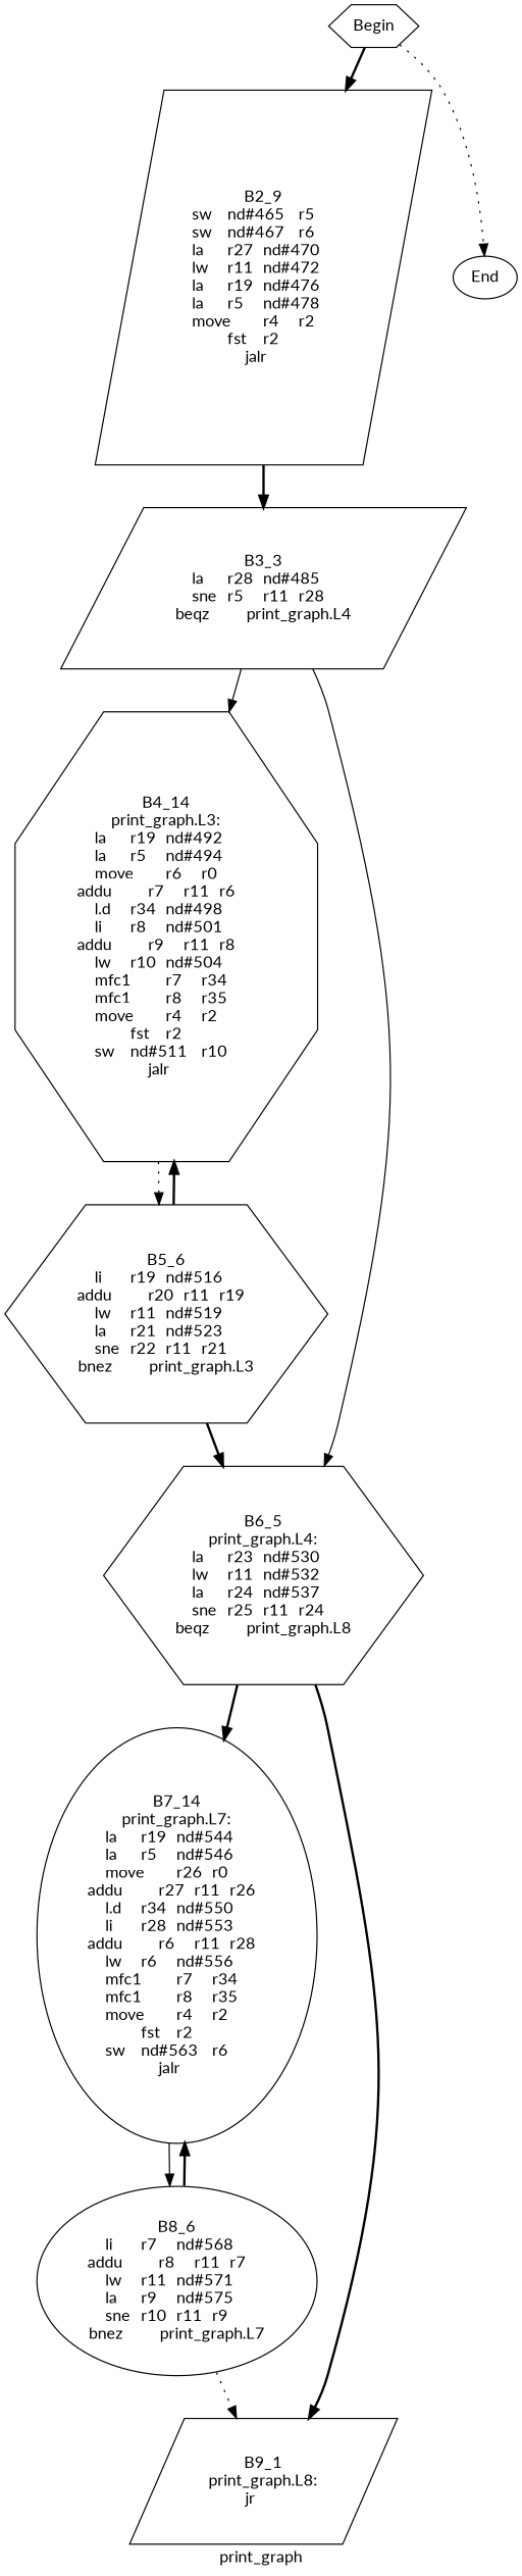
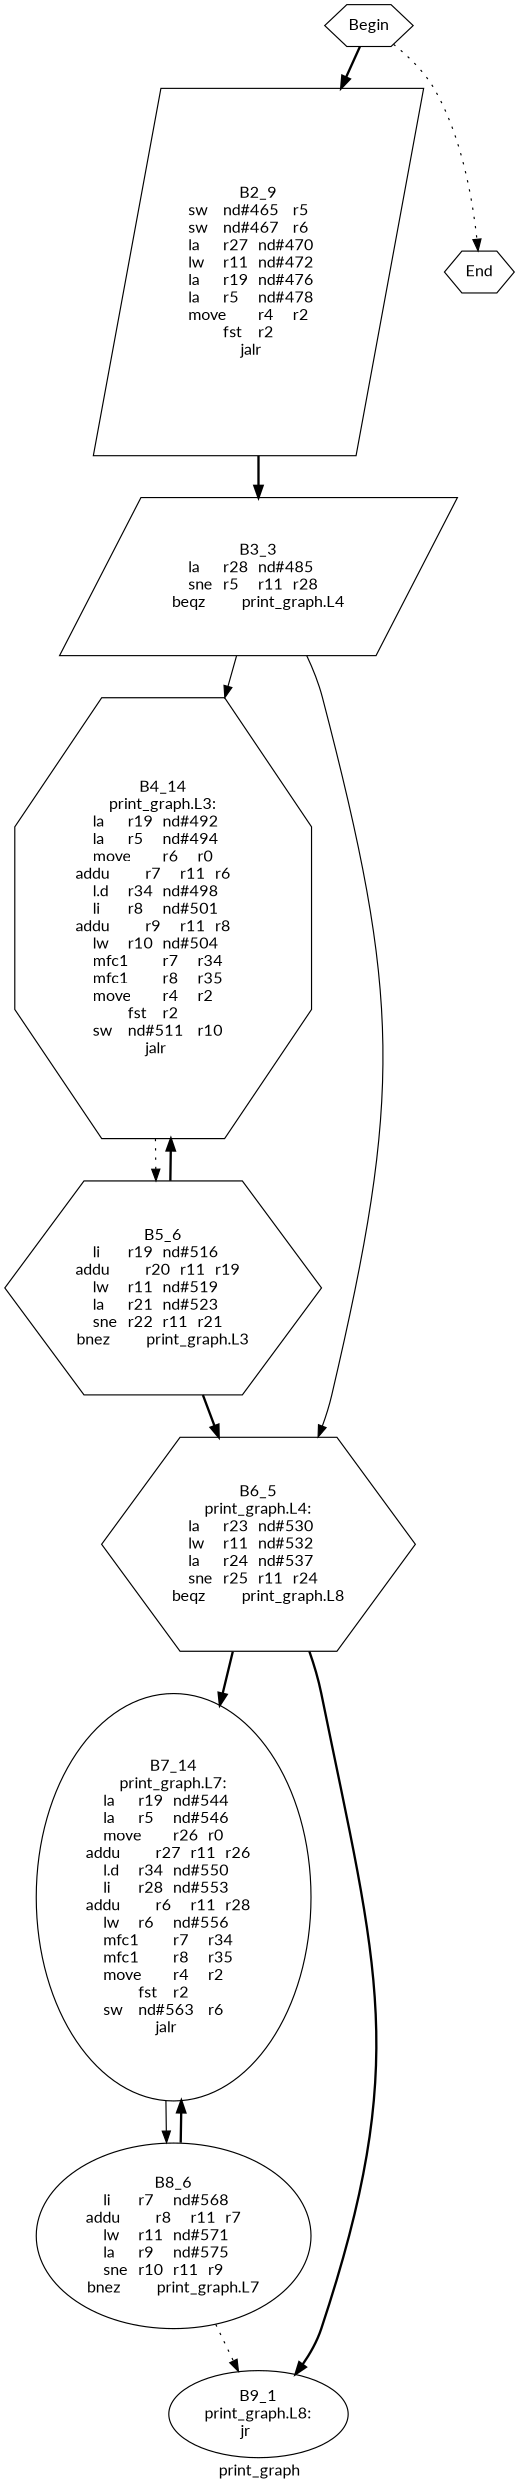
  digraph {
    color=purple
    fontname=Lato
    label=print_graph
    style=dashed
    node [fontname=Lato shape=hexagon]
    edge [fontname=Lato style=bold]
    n1 [label=Begin]
    n2 [label="B2_9\nsw	nd#465	r5	\nsw	nd#467	r6	\nla	r27	nd#470	\nlw	r11	nd#472	\nla	r19	nd#476	\nla	r5	nd#478	\nmove	r4	r2	\nfst	r2	\njalr	\n" shape=parallelogram]
-   n3 [label=End shape=ellipse]
+   n3 [label=End]
    n4 [label="B3_3\nla	r28	nd#485	\nsne	r5	r11	r28	\nbeqz	print_graph.L4\n" shape=parallelogram]
    n5 [label="B4_14\nprint_graph.L3:\nla	r19	nd#492	\nla	r5	nd#494	\nmove	r6	r0	\naddu	r7	r11	r6	\nl.d	r34	nd#498	\nli	r8	nd#501	\naddu	r9	r11	r8	\nlw	r10	nd#504	\nmfc1	r7	r34	\nmfc1	r8	r35	\nmove	r4	r2	\nfst	r2	\nsw	nd#511	r10	\njalr	\n" shape=octagon]
    n6 [label="B6_5\nprint_graph.L4:\nla	r23	nd#530	\nlw	r11	nd#532	\nla	r24	nd#537	\nsne	r25	r11	r24	\nbeqz	print_graph.L8\n"]
    n7 [label="B5_6\nli	r19	nd#516	\naddu	r20	r11	r19	\nlw	r11	nd#519	\nla	r21	nd#523	\nsne	r22	r11	r21	\nbnez	print_graph.L3\n"]
    n8 [label="B7_14\nprint_graph.L7:\nla	r19	nd#544	\nla	r5	nd#546	\nmove	r26	r0	\naddu	r27	r11	r26	\nl.d	r34	nd#550	\nli	r28	nd#553	\naddu	r6	r11	r28	\nlw	r6	nd#556	\nmfc1	r7	r34	\nmfc1	r8	r35	\nmove	r4	r2	\nfst	r2	\nsw	nd#563	r6	\njalr	\n" shape=ellipse]
-   n9 [label="B9_1\nprint_graph.L8:\njr	\n" shape=parallelogram]
+   n9 [label="B9_1\nprint_graph.L8:\njr	\n" shape=ellipse]
    n10 [label="B8_6\nli	r7	nd#568	\naddu	r8	r11	r7	\nlw	r11	nd#571	\nla	r9	nd#575	\nsne	r10	r11	r9	\nbnez	print_graph.L7\n" shape=ellipse]
    n1 -> n2
    n1 -> n3 [style=dotted]
    n2 -> n4
    n4 -> n5 [style=solid]
    n4 -> n6 [style=solid]
    n5 -> n7 [style=dotted]
    n6 -> n8
    n6 -> n9
    n7 -> n5
    n7 -> n6
    n8 -> n10 [style=solid]
    n10 -> n8
    n10 -> n9 [style=dotted]
  }
